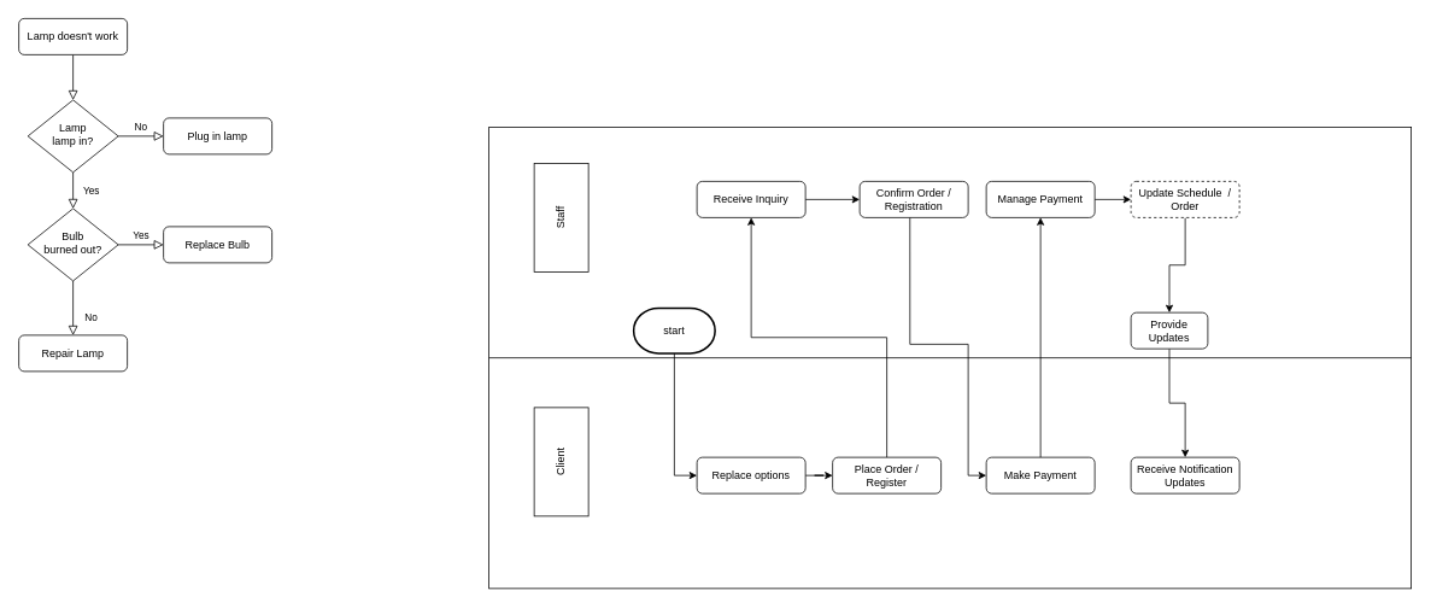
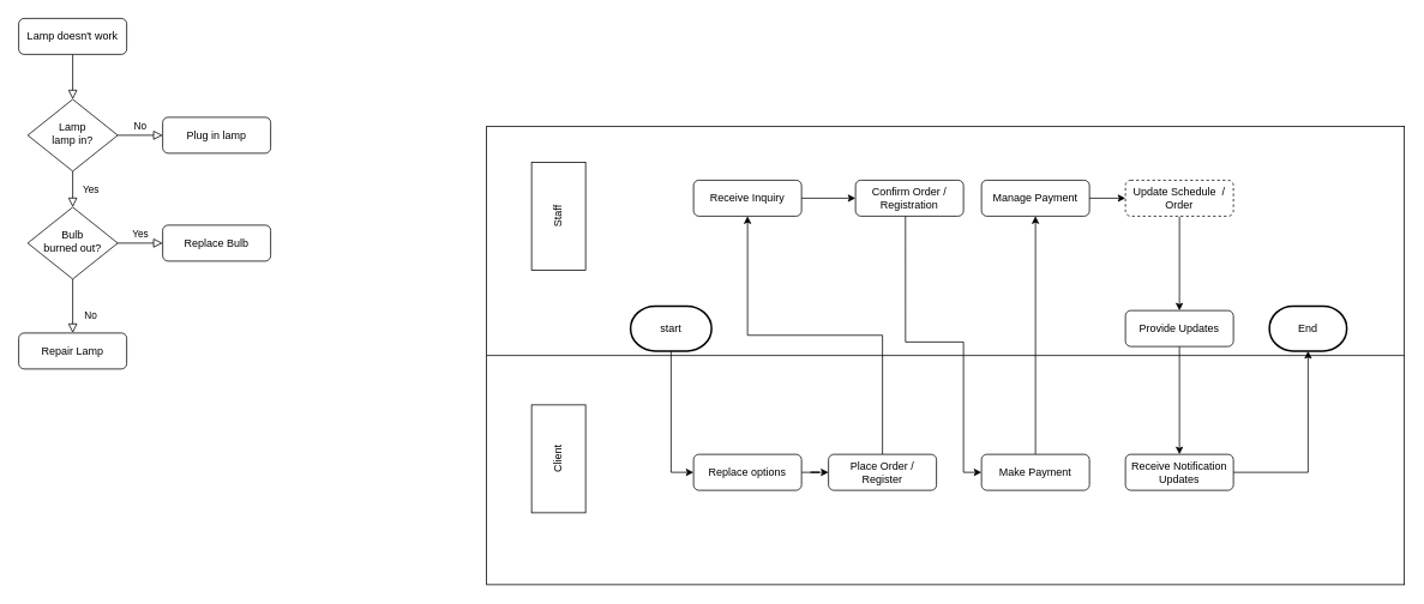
  <mxCell id="0" />
  <mxCell id="1" parent="0" />
  <mxCell id="2" value="" style="rounded=0;whiteSpace=wrap;html=1;" vertex="1" parent="1"><mxGeometry x="540" y="140" width="1020" height="510" as="geometry" /></mxCell>
  <mxCell id="3" value="" style="rounded=0;html=1;jettySize=auto;orthogonalLoop=1;fontSize=11;endArrow=block;endFill=0;endSize=8;strokeWidth=1;shadow=0;labelBackgroundColor=none;edgeStyle=orthogonalEdgeStyle;" parent="1" source="4" target="7" edge="1"><mxGeometry relative="1" as="geometry" /></mxCell>
  <mxCell id="4" value="Lamp doesn't work" style="rounded=1;whiteSpace=wrap;html=1;fontSize=12;glass=0;strokeWidth=1;shadow=0;" parent="1" vertex="1"><mxGeometry x="20" y="20" width="120" height="40" as="geometry" /></mxCell>
  <mxCell id="5" value="Yes" style="rounded=0;html=1;jettySize=auto;orthogonalLoop=1;fontSize=11;endArrow=block;endFill=0;endSize=8;strokeWidth=1;shadow=0;labelBackgroundColor=none;edgeStyle=orthogonalEdgeStyle;" parent="1" source="7" target="11" edge="1"><mxGeometry y="20" relative="1" as="geometry"><mxPoint as="offset" /></mxGeometry></mxCell>
  <mxCell id="6" value="No" style="edgeStyle=orthogonalEdgeStyle;rounded=0;html=1;jettySize=auto;orthogonalLoop=1;fontSize=11;endArrow=block;endFill=0;endSize=8;strokeWidth=1;shadow=0;labelBackgroundColor=none;" parent="1" source="7" target="8" edge="1"><mxGeometry y="10" relative="1" as="geometry"><mxPoint as="offset" /></mxGeometry></mxCell>
  <mxCell id="7" value="Lamp&lt;br&gt;lamp in?" style="rhombus;whiteSpace=wrap;html=1;shadow=0;fontFamily=Helvetica;fontSize=12;align=center;strokeWidth=1;spacing=6;spacingTop=-4;" parent="1" vertex="1"><mxGeometry x="30" y="110" width="100" height="80" as="geometry" /></mxCell>
  <mxCell id="8" value="Plug in lamp" style="rounded=1;whiteSpace=wrap;html=1;fontSize=12;glass=0;strokeWidth=1;shadow=0;" parent="1" vertex="1"><mxGeometry x="180" y="130" width="120" height="40" as="geometry" /></mxCell>
  <mxCell id="9" value="No" style="rounded=0;html=1;jettySize=auto;orthogonalLoop=1;fontSize=11;endArrow=block;endFill=0;endSize=8;strokeWidth=1;shadow=0;labelBackgroundColor=none;edgeStyle=orthogonalEdgeStyle;" parent="1" source="11" target="12" edge="1"><mxGeometry x="0.333" y="20" relative="1" as="geometry"><mxPoint as="offset" /></mxGeometry></mxCell>
  <mxCell id="10" value="Yes" style="edgeStyle=orthogonalEdgeStyle;rounded=0;html=1;jettySize=auto;orthogonalLoop=1;fontSize=11;endArrow=block;endFill=0;endSize=8;strokeWidth=1;shadow=0;labelBackgroundColor=none;" parent="1" source="11" target="13" edge="1"><mxGeometry y="10" relative="1" as="geometry"><mxPoint as="offset" /></mxGeometry></mxCell>
  <mxCell id="11" value="Bulb&lt;br&gt;burned out?" style="rhombus;whiteSpace=wrap;html=1;shadow=0;fontFamily=Helvetica;fontSize=12;align=center;strokeWidth=1;spacing=6;spacingTop=-4;" parent="1" vertex="1"><mxGeometry x="30" y="230" width="100" height="80" as="geometry" /></mxCell>
  <mxCell id="12" value="Repair Lamp" style="rounded=1;whiteSpace=wrap;html=1;fontSize=12;glass=0;strokeWidth=1;shadow=0;" parent="1" vertex="1"><mxGeometry x="20" y="370" width="120" height="40" as="geometry" /></mxCell>
  <mxCell id="13" value="Replace Bulb" style="rounded=1;whiteSpace=wrap;html=1;fontSize=12;glass=0;strokeWidth=1;shadow=0;" parent="1" vertex="1"><mxGeometry x="180" y="250" width="120" height="40" as="geometry" /></mxCell>
  <mxCell id="14" style="edgeStyle=orthogonalEdgeStyle;rounded=0;orthogonalLoop=1;jettySize=auto;html=1;exitX=0.5;exitY=1;exitDx=0;exitDy=0;exitPerimeter=0;entryX=0;entryY=0.5;entryDx=0;entryDy=0;" edge="1" parent="1" source="15" target="17"><mxGeometry relative="1" as="geometry" /></mxCell>
  <mxCell id="15" value="start" style="strokeWidth=2;html=1;shape=mxgraph.flowchart.terminator;whiteSpace=wrap;" vertex="1" parent="1"><mxGeometry x="700" y="340" width="90" height="50" as="geometry" /></mxCell>
  <mxCell id="16" style="edgeStyle=orthogonalEdgeStyle;rounded=0;orthogonalLoop=1;jettySize=auto;html=1;exitX=1;exitY=0.5;exitDx=0;exitDy=0;" edge="1" parent="1" source="17" target="19"><mxGeometry relative="1" as="geometry" /></mxCell>
  <mxCell id="17" value="Replace options" style="rounded=1;whiteSpace=wrap;html=1;fontSize=12;glass=0;strokeWidth=1;shadow=0;" vertex="1" parent="1"><mxGeometry x="770" y="505" width="120" height="40" as="geometry" /></mxCell>
  <mxCell id="18" style="edgeStyle=orthogonalEdgeStyle;rounded=0;orthogonalLoop=1;jettySize=auto;html=1;exitX=0.5;exitY=0;exitDx=0;exitDy=0;entryX=0.5;entryY=1;entryDx=0;entryDy=0;" edge="1" parent="1" source="19" target="23"><mxGeometry relative="1" as="geometry" /></mxCell>
  <mxCell id="19" value="Place Order / Register" style="rounded=1;whiteSpace=wrap;html=1;fontSize=12;glass=0;strokeWidth=1;shadow=0;" vertex="1" parent="1"><mxGeometry x="920" y="505" width="120" height="40" as="geometry" /></mxCell>
  <mxCell id="20" style="edgeStyle=orthogonalEdgeStyle;rounded=0;orthogonalLoop=1;jettySize=auto;html=1;exitX=0.5;exitY=0;exitDx=0;exitDy=0;entryX=0.5;entryY=1;entryDx=0;entryDy=0;" edge="1" parent="1" source="21" target="27"><mxGeometry relative="1" as="geometry" /></mxCell>
  <mxCell id="21" value="Make Payment" style="rounded=1;whiteSpace=wrap;html=1;fontSize=12;glass=0;strokeWidth=1;shadow=0;" vertex="1" parent="1"><mxGeometry x="1090" y="505" width="120" height="40" as="geometry" /></mxCell>
  <mxCell id="22" style="edgeStyle=orthogonalEdgeStyle;rounded=0;orthogonalLoop=1;jettySize=auto;html=1;exitX=1;exitY=0.5;exitDx=0;exitDy=0;entryX=0;entryY=0.5;entryDx=0;entryDy=0;" edge="1" parent="1" source="23" target="25"><mxGeometry relative="1" as="geometry" /></mxCell>
  <mxCell id="23" value="Receive Inquiry" style="rounded=1;whiteSpace=wrap;html=1;fontSize=12;glass=0;strokeWidth=1;shadow=0;" vertex="1" parent="1"><mxGeometry x="770" y="200" width="120" height="40" as="geometry" /></mxCell>
  <mxCell id="24" style="edgeStyle=orthogonalEdgeStyle;rounded=0;orthogonalLoop=1;jettySize=auto;html=1;exitX=0.463;exitY=0.98;exitDx=0;exitDy=0;entryX=0;entryY=0.5;entryDx=0;entryDy=0;exitPerimeter=0;" edge="1" parent="1" source="25" target="21"><mxGeometry relative="1" as="geometry"><mxPoint x="1030" y="240" as="sourcePoint" /><mxPoint x="1139" y="525" as="targetPoint" /><Array as="points"><mxPoint x="1006" y="380" /><mxPoint x="1070" y="380" /><mxPoint x="1070" y="525" /></Array></mxGeometry></mxCell>
  <mxCell id="25" value="Confirm Order / Registration" style="rounded=1;whiteSpace=wrap;html=1;fontSize=12;glass=0;strokeWidth=1;shadow=0;" vertex="1" parent="1"><mxGeometry x="950" y="200" width="120" height="40" as="geometry" /></mxCell>
  <mxCell id="26" style="edgeStyle=orthogonalEdgeStyle;rounded=0;orthogonalLoop=1;jettySize=auto;html=1;exitX=1;exitY=0.5;exitDx=0;exitDy=0;entryX=0;entryY=0.5;entryDx=0;entryDy=0;" edge="1" parent="1" source="27" target="29"><mxGeometry relative="1" as="geometry" /></mxCell>
  <mxCell id="27" value="Manage Payment" style="rounded=1;whiteSpace=wrap;html=1;fontSize=12;glass=0;strokeWidth=1;shadow=0;" vertex="1" parent="1"><mxGeometry x="1090" y="200" width="120" height="40" as="geometry" /></mxCell>
  <mxCell id="28" style="edgeStyle=orthogonalEdgeStyle;rounded=0;orthogonalLoop=1;jettySize=auto;html=1;exitX=0.5;exitY=1;exitDx=0;exitDy=0;entryX=0.5;entryY=0;entryDx=0;entryDy=0;" edge="1" parent="1" source="29" target="31"><mxGeometry relative="1" as="geometry" /></mxCell>
  <mxCell id="29" value="Update Schedule&amp;nbsp; / Order" style="rounded=1;whiteSpace=wrap;html=1;fontSize=12;glass=0;strokeWidth=1;shadow=0;dashed=1;" vertex="1" parent="1"><mxGeometry x="1250" y="200" width="120" height="40" as="geometry" /></mxCell>
  <mxCell id="30" style="edgeStyle=orthogonalEdgeStyle;rounded=0;orthogonalLoop=1;jettySize=auto;html=1;exitX=0.5;exitY=1;exitDx=0;exitDy=0;" edge="1" parent="1" source="31" target="32"><mxGeometry relative="1" as="geometry" /></mxCell>
- <mxCell id="31" value="Provide Updates" style="rounded=1;whiteSpace=wrap;html=1;fontSize=12;glass=0;strokeWidth=1;shadow=0;" vertex="1" parent="1"><mxGeometry x="1250" y="345" width="85" height="40" as="geometry" /></mxCell>
+ <mxCell id="31" value="Provide Updates" style="rounded=1;whiteSpace=wrap;html=1;fontSize=12;glass=0;strokeWidth=1;shadow=0;" vertex="1" parent="1"><mxGeometry x="1250" y="345" width="120" height="40" as="geometry" /></mxCell>
  <mxCell id="32" value="Receive Notification Updates" style="rounded=1;whiteSpace=wrap;html=1;fontSize=12;glass=0;strokeWidth=1;shadow=0;" vertex="1" parent="1"><mxGeometry x="1250" y="505" width="120" height="40" as="geometry" /></mxCell>
+ <mxCell id="33" value="End" style="strokeWidth=2;html=1;shape=mxgraph.flowchart.terminator;whiteSpace=wrap;" vertex="1" parent="1"><mxGeometry x="1410" y="340" width="86" height="50" as="geometry" /></mxCell>
+ <mxCell id="34" style="edgeStyle=orthogonalEdgeStyle;rounded=0;orthogonalLoop=1;jettySize=auto;html=1;exitX=1;exitY=0.5;exitDx=0;exitDy=0;entryX=0.5;entryY=1;entryDx=0;entryDy=0;entryPerimeter=0;" edge="1" parent="1" source="32" target="33"><mxGeometry relative="1" as="geometry" /></mxCell>
  <mxCell id="35" value="Staff" style="rounded=0;whiteSpace=wrap;html=1;rotation=-90;" vertex="1" parent="1"><mxGeometry x="560" y="210" width="120" height="60" as="geometry" /></mxCell>
  <mxCell id="36" value="" style="endArrow=none;html=1;rounded=0;exitX=0;exitY=0.5;exitDx=0;exitDy=0;entryX=1;entryY=0.5;entryDx=0;entryDy=0;fillColor=#FFFF99;" edge="1" parent="1" source="2" target="2"><mxGeometry width="50" height="50" relative="1" as="geometry"><mxPoint x="1070" y="390" as="sourcePoint" /><mxPoint x="1120" y="340" as="targetPoint" /></mxGeometry></mxCell>
  <mxCell id="37" value="Client" style="rounded=0;whiteSpace=wrap;html=1;rotation=-90;" vertex="1" parent="1"><mxGeometry x="560" y="480" width="120" height="60" as="geometry" /></mxCell>
